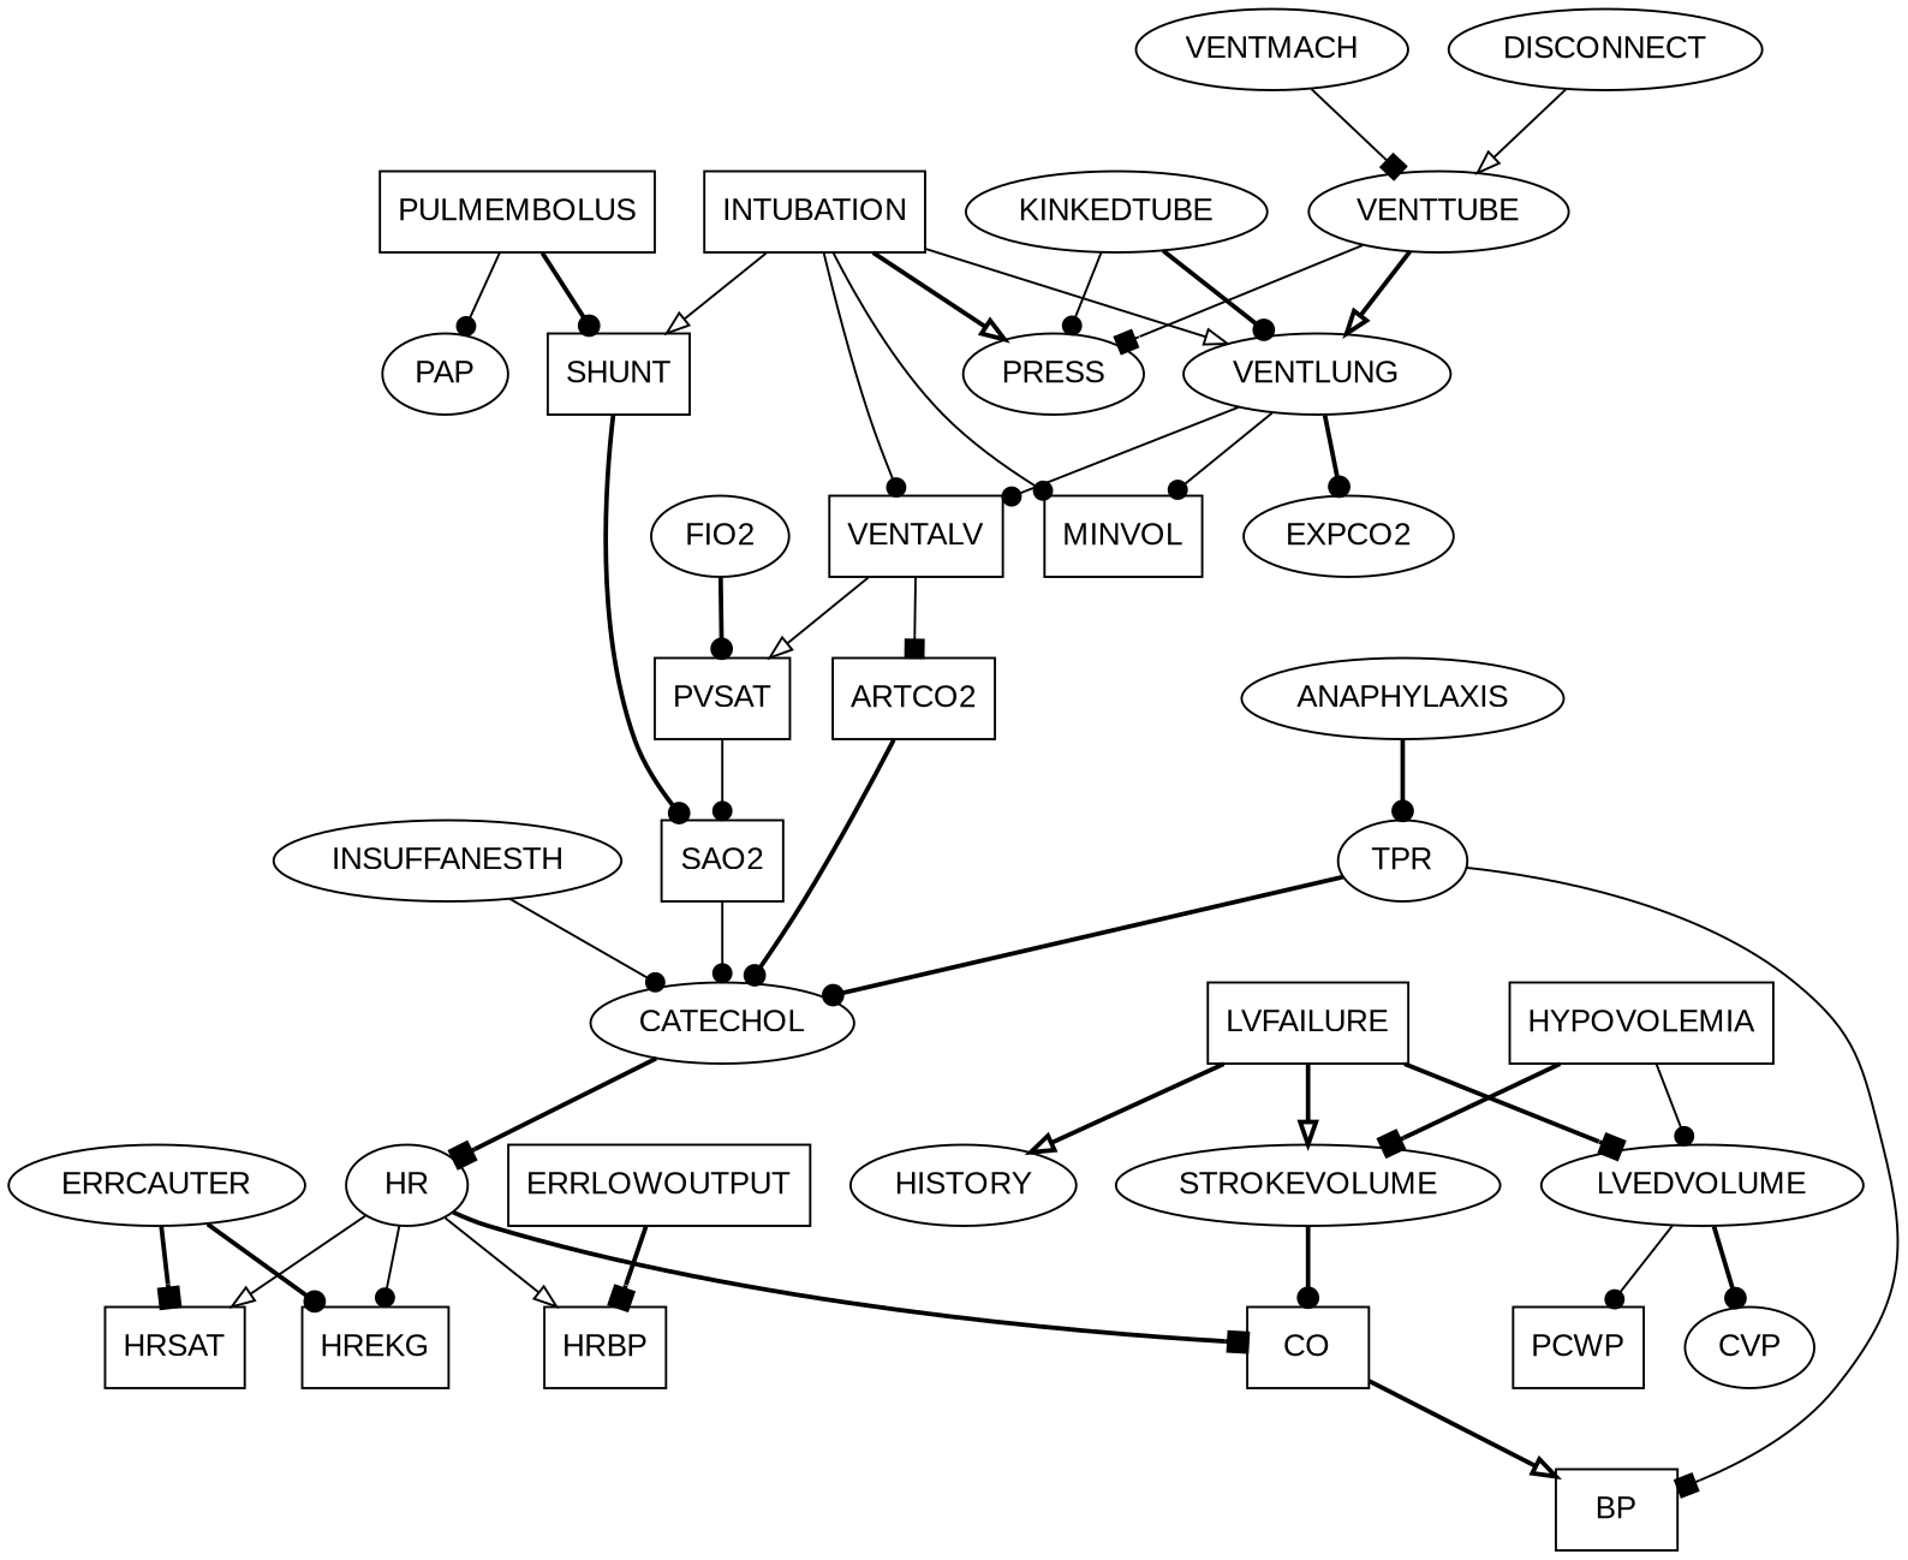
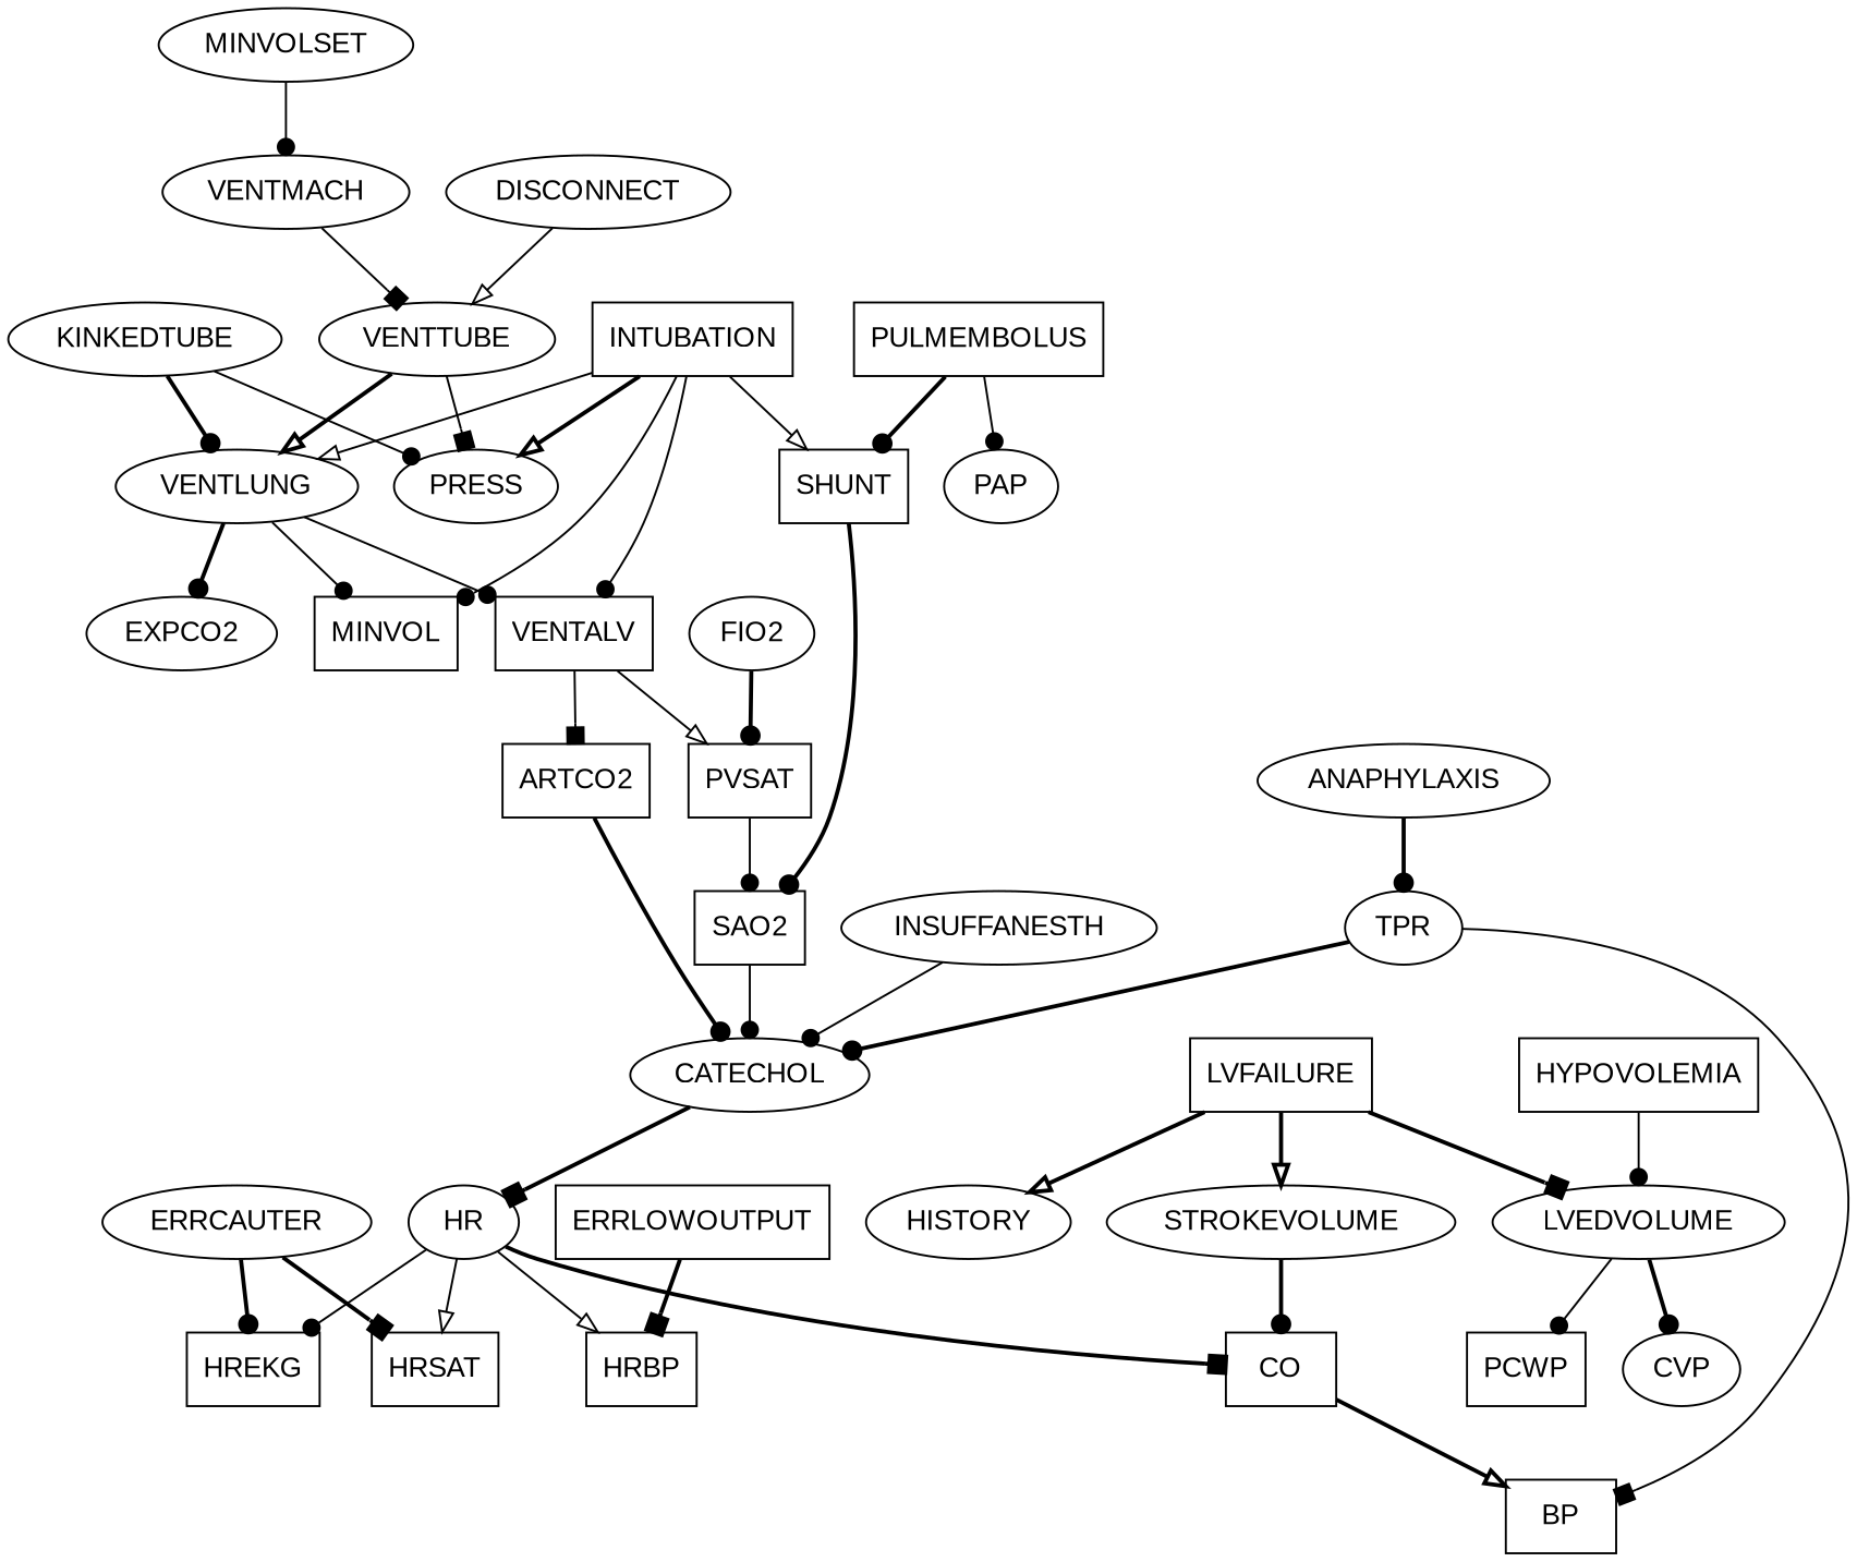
  digraph {
    fontname="Liberation Sans"
    node [fontname="Liberation Sans" shape=ellipse]
    edge [arrowhead=dot fontname="Liberation Sans" style=solid]
    INTUBATION [shape=box]
    VENTLUNG
    SHUNT [shape=box]
    VENTALV [shape=box]
    MINVOL [shape=box]
    PRESS
    EXPCO2
    SAO2 [shape=box]
    PVSAT [shape=box]
    ARTCO2 [shape=box]
    HRSAT [shape=box]
    ERRCAUTER
    HREKG [shape=box]
    PULMEMBOLUS [shape=box]
    PAP
    CATECHOL
    VENTMACH
    VENTTUBE
    LVFAILURE [shape=box]
    STROKEVOLUME
    HISTORY
    LVEDVOLUME
    CO [shape=box]
    CVP
    PCWP [shape=box]
    BP [shape=box]
    HR
    HRBP [shape=box]
    TPR
    FIO2
    INSUFFANESTH
    DISCONNECT
    KINKEDTUBE
    HYPOVOLEMIA [shape=box]
+   MINVOLSET
    ANAPHYLAXIS
    ERRLOWOUTPUT [shape=box]
    INTUBATION -> VENTLUNG [arrowhead=onormal]
    INTUBATION -> SHUNT [arrowhead=onormal]
    INTUBATION -> VENTALV
    INTUBATION -> MINVOL
    INTUBATION -> PRESS [arrowhead=onormal style=bold]
    VENTLUNG -> VENTALV
    VENTLUNG -> MINVOL
    VENTLUNG -> EXPCO2 [style=bold]
    SHUNT -> SAO2 [style=bold]
    VENTALV -> PVSAT [arrowhead=onormal]
    VENTALV -> ARTCO2 [arrowhead=box]
    SAO2 -> CATECHOL
    PVSAT -> SAO2
    ARTCO2 -> CATECHOL [style=bold]
    ERRCAUTER -> HRSAT [arrowhead=box style=bold]
    ERRCAUTER -> HREKG [style=bold]
    PULMEMBOLUS -> SHUNT [style=bold]
    PULMEMBOLUS -> PAP
    CATECHOL -> HR [arrowhead=box style=bold]
    VENTMACH -> VENTTUBE [arrowhead=box]
    VENTTUBE -> VENTLUNG [arrowhead=onormal style=bold]
    VENTTUBE -> PRESS [arrowhead=box]
    LVFAILURE -> STROKEVOLUME [arrowhead=onormal style=bold]
    LVFAILURE -> HISTORY [arrowhead=onormal style=bold]
    LVFAILURE -> LVEDVOLUME [arrowhead=box style=bold]
    STROKEVOLUME -> CO [style=bold]
    LVEDVOLUME -> CVP [style=bold]
    LVEDVOLUME -> PCWP
    CO -> BP [arrowhead=onormal style=bold]
    HR -> HRSAT [arrowhead=onormal]
    HR -> HREKG
    HR -> CO [arrowhead=box style=bold]
    HR -> HRBP [arrowhead=onormal]
    TPR -> CATECHOL [style=bold]
    TPR -> BP [arrowhead=box]
    FIO2 -> PVSAT [style=bold]
    INSUFFANESTH -> CATECHOL
    DISCONNECT -> VENTTUBE [arrowhead=onormal]
    KINKEDTUBE -> VENTLUNG [style=bold]
    KINKEDTUBE -> PRESS
-   HYPOVOLEMIA -> STROKEVOLUME [arrowhead=box style=bold]
    HYPOVOLEMIA -> LVEDVOLUME
+   MINVOLSET -> VENTMACH
    ANAPHYLAXIS -> TPR [style=bold]
    ERRLOWOUTPUT -> HRBP [arrowhead=box style=bold]
  }
